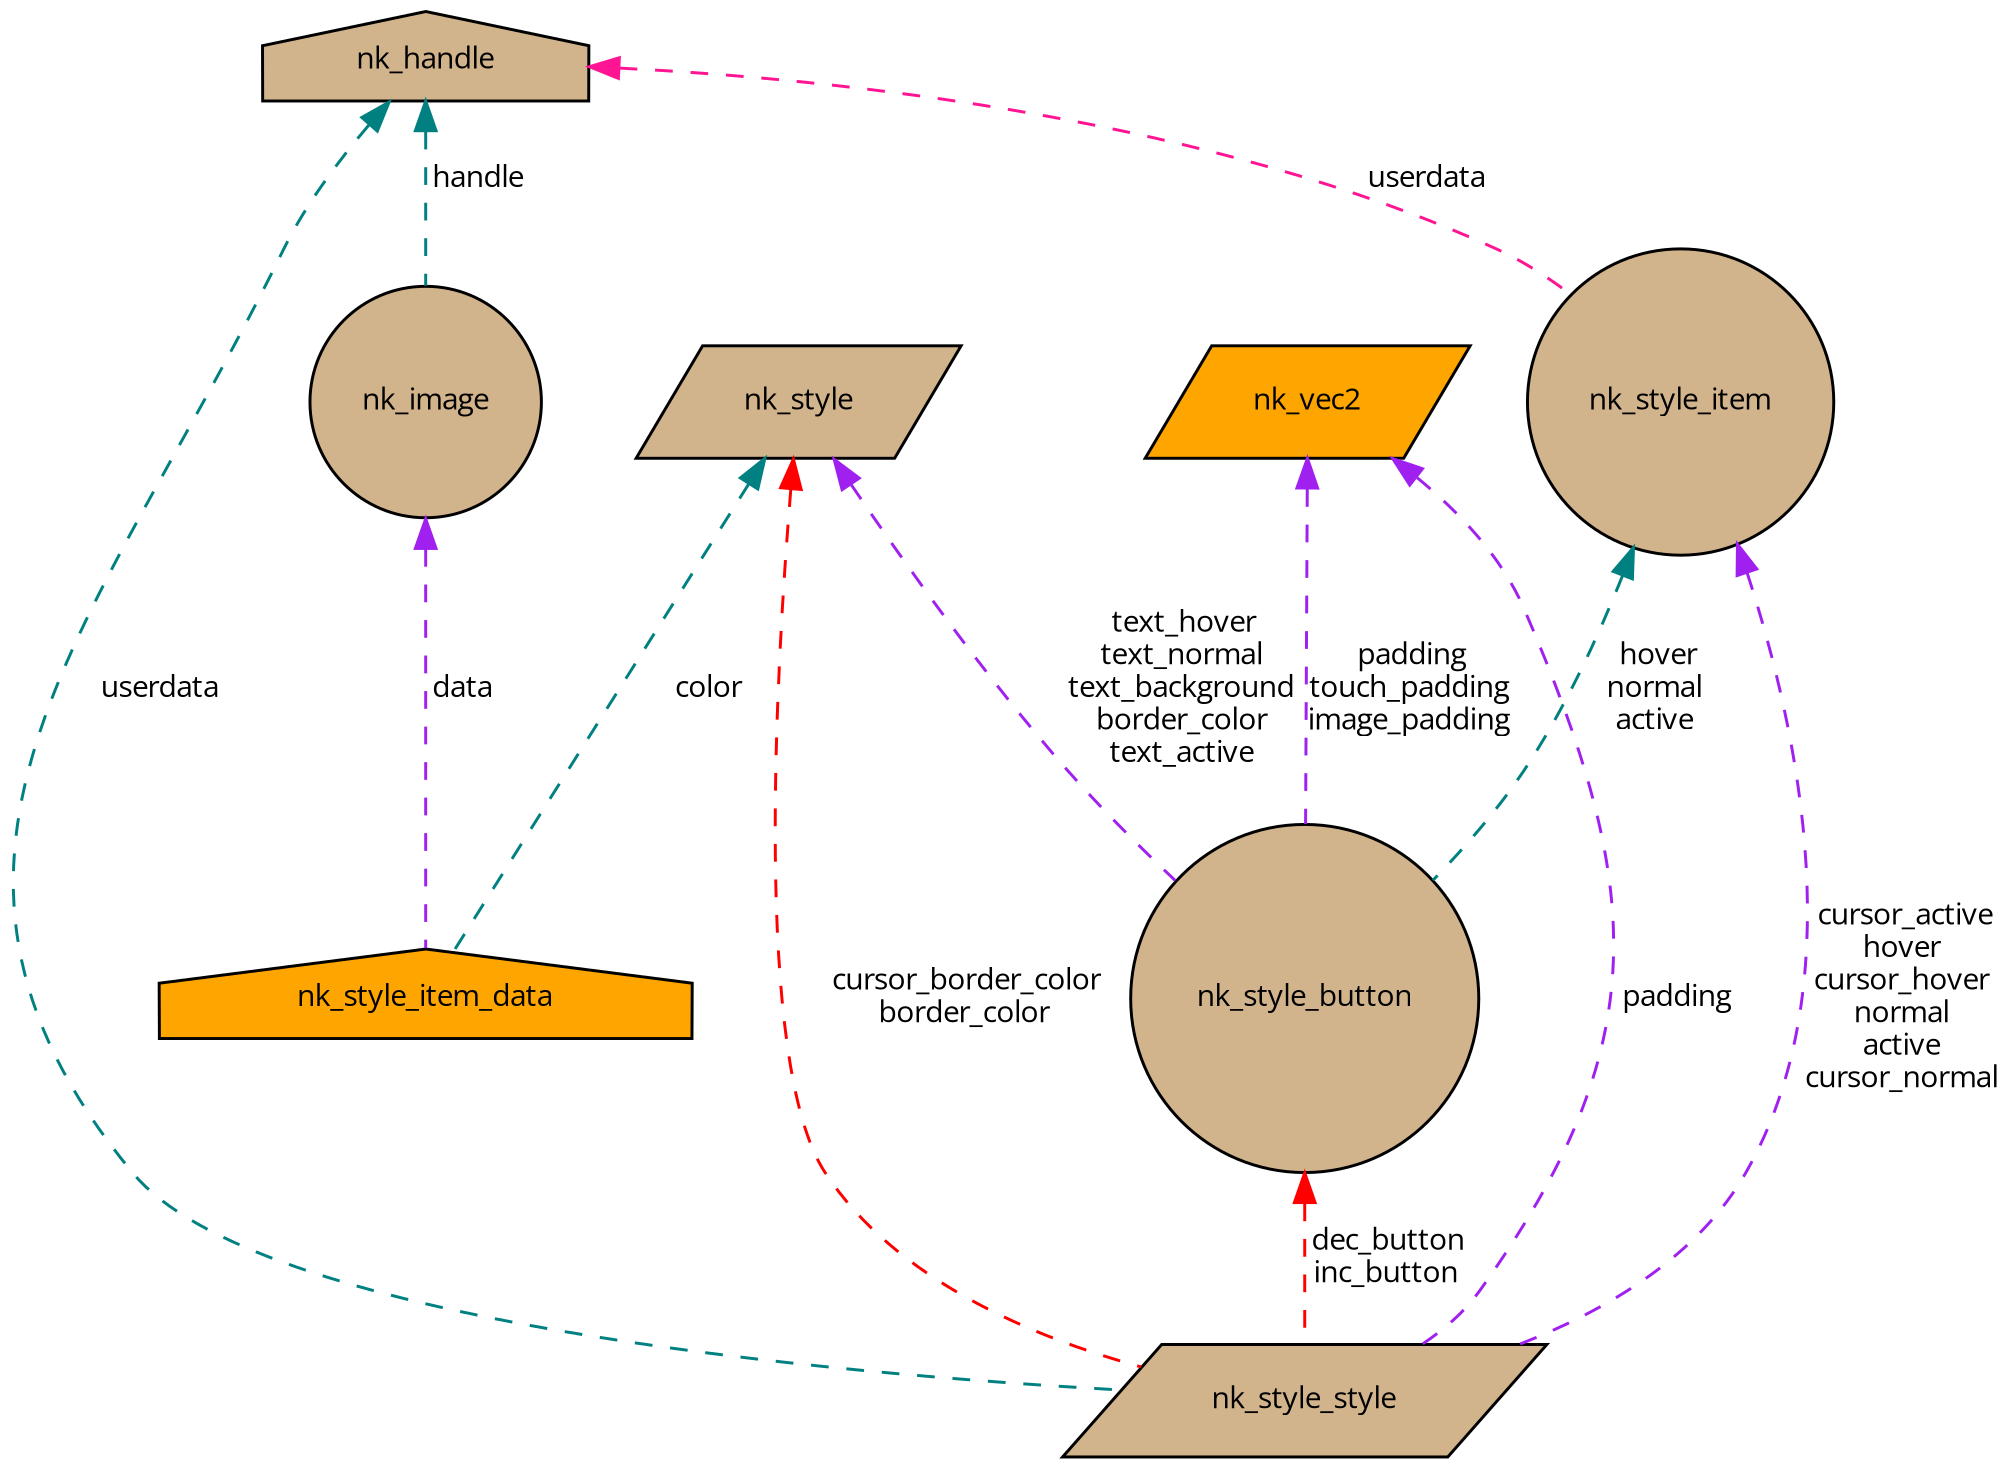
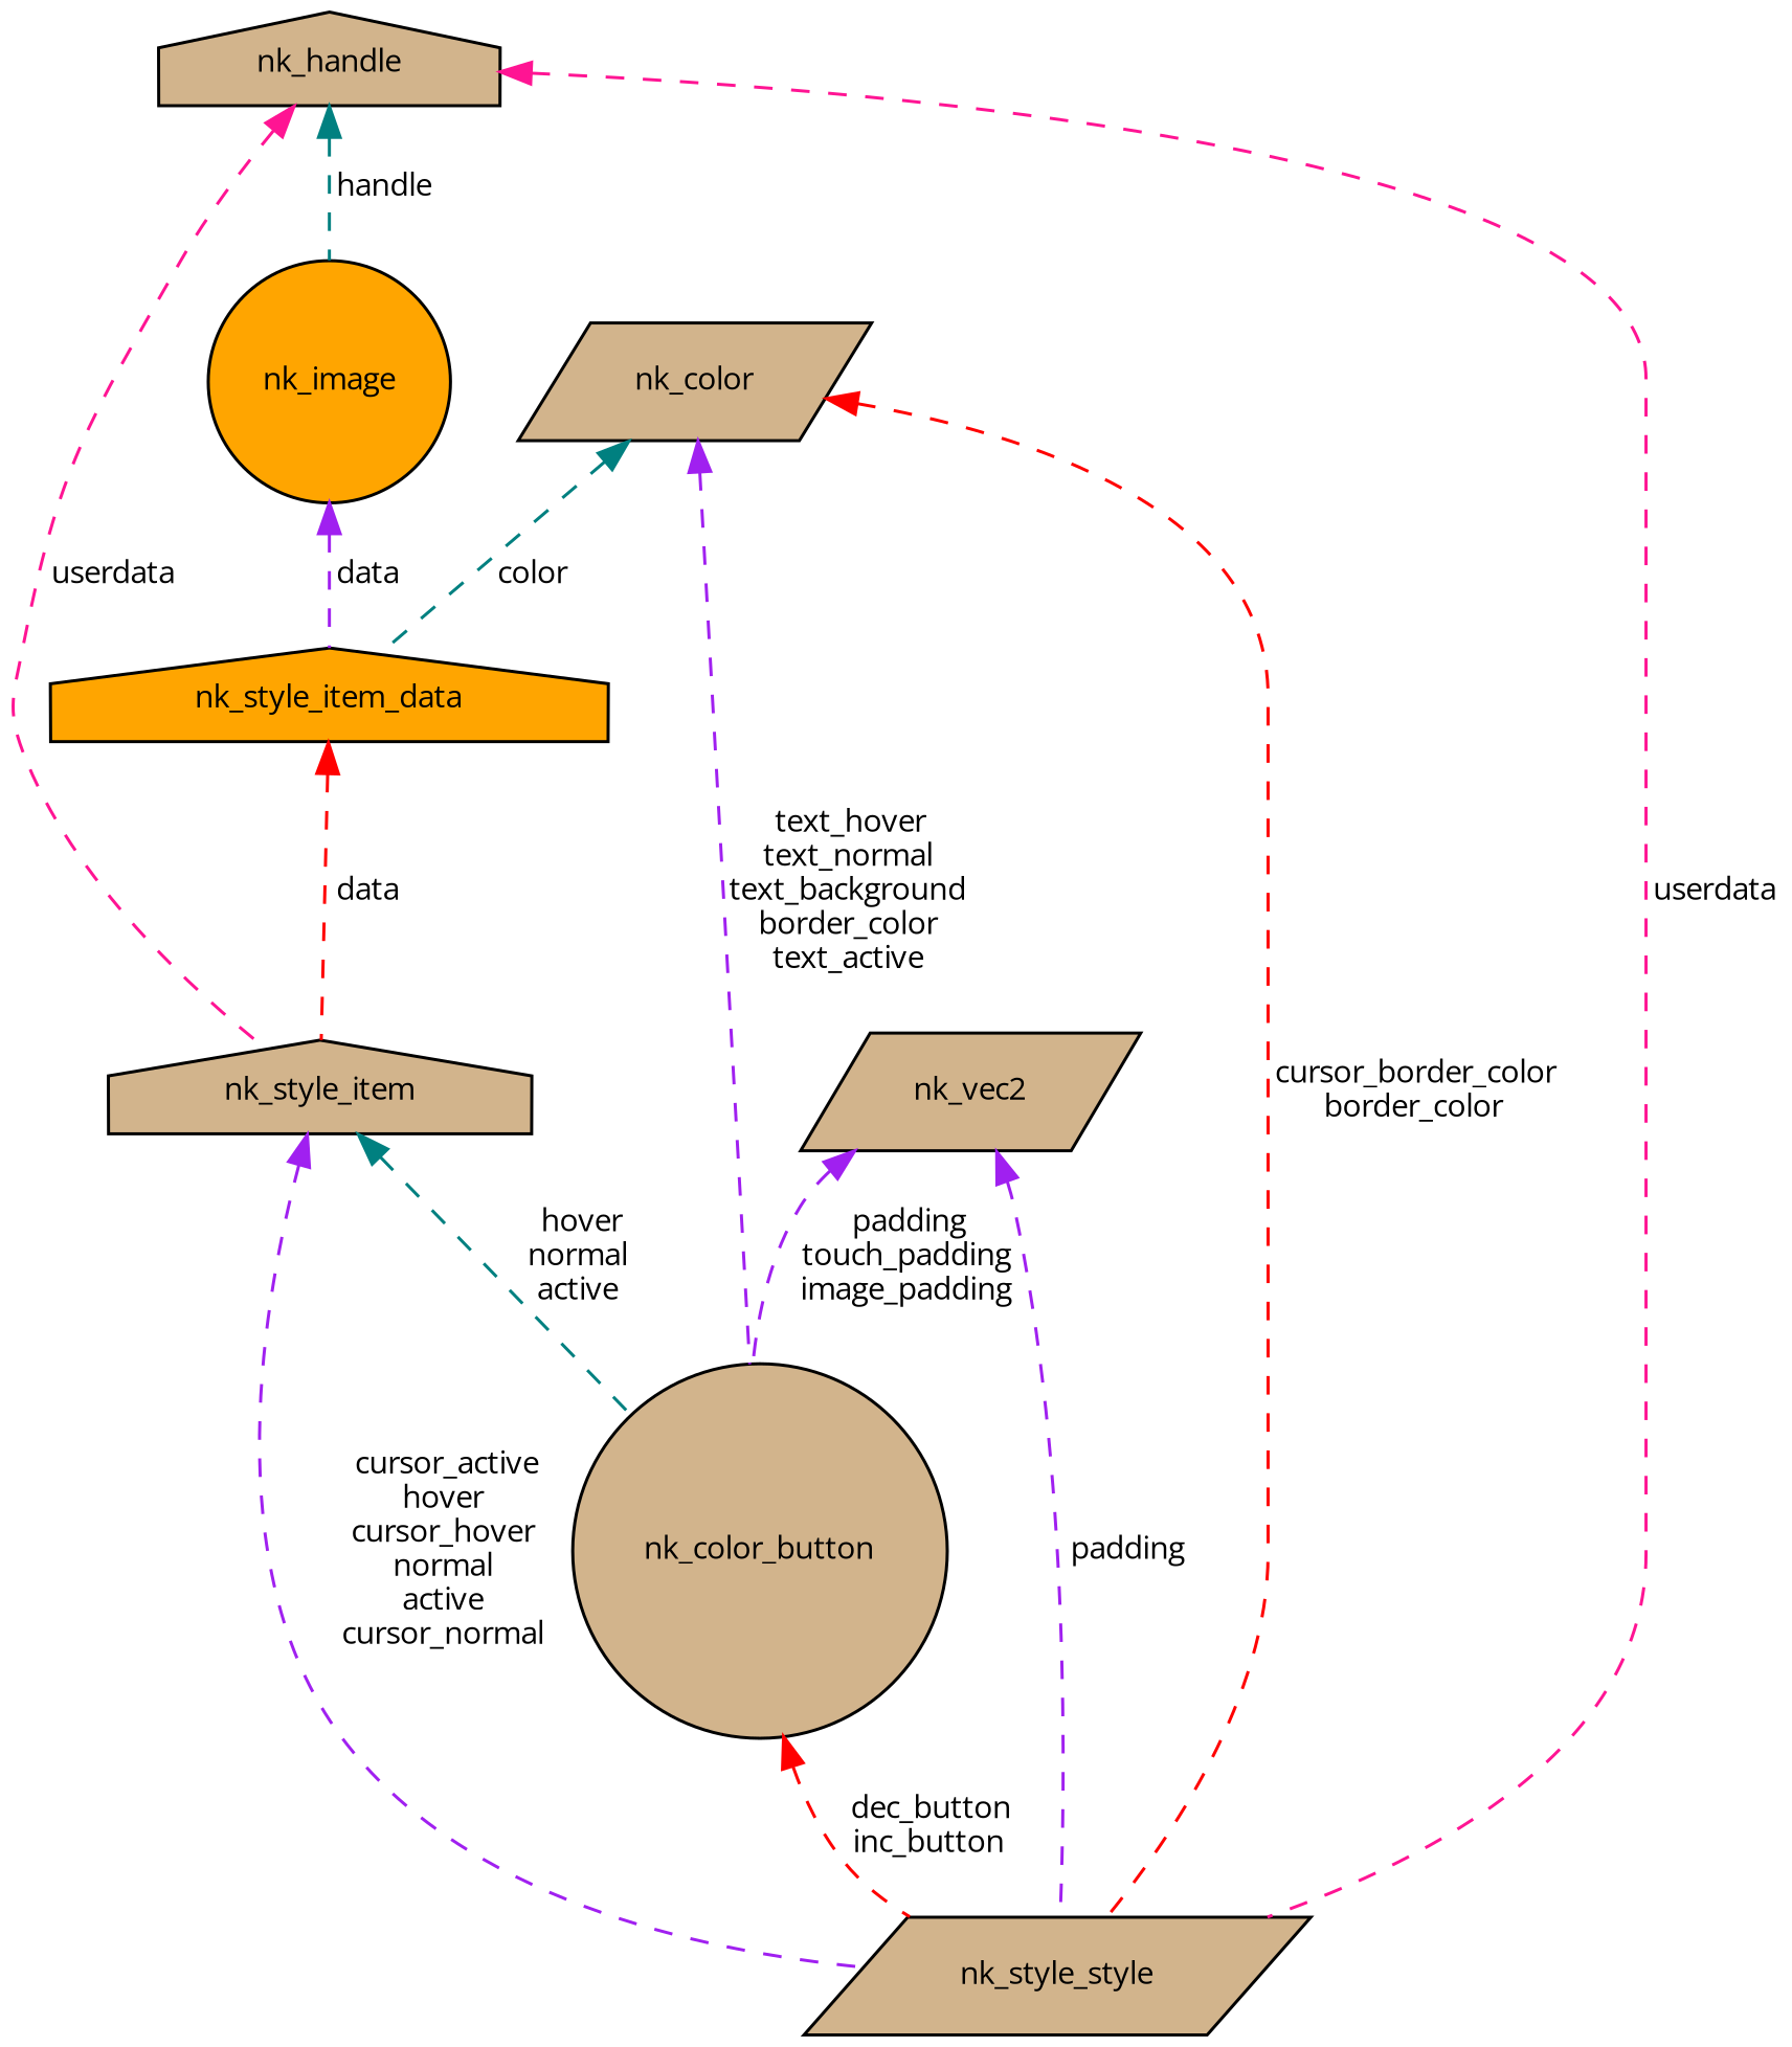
  digraph {
    fontname="Open Sans"
    node [color=black fillcolor=tan fontname="Open Sans" fontsize=10 shape=parallelogram style=filled]
    edge [color=purple dir=back fontname="Open Sans" fontsize=10 labelfontname=Helvetica labelfontsize=10 style=dashed]
    n1 [fontcolor=black height=0.2 label=nk_style_style width=0.4]
-   n2 [height=0.2 label=nk_style_item shape=circle width=0.4]
-   n3 [height=0.2 label=nk_style_button shape=circle width=0.4]
+   n2 [height=0.2 label=nk_style_item shape=house width=0.4]
+   n3 [height=0.2 label=nk_color_button shape=circle width=0.4]
    n4 [fillcolor=orange height=0.2 label=nk_style_item_data shape=house width=0.4]
-   n5 [height=0.2 label=nk_style width=0.4]
-   n6 [height=0.2 label=nk_image shape=circle width=0.4]
+   n5 [height=0.2 label=nk_color width=0.4]
+   n6 [fillcolor=orange height=0.2 label=nk_image shape=circle width=0.4]
    n7 [height=0.2 label=nk_handle shape=house width=0.4]
-   n8 [fillcolor=orange height=0.2 label=nk_vec2 width=0.4]
+   n8 [height=0.2 label=nk_vec2 width=0.4]
    n2 -> n1 [label=" cursor_active\nhover\ncursor_hover\nnormal\nactive\ncursor_normal"]
    n2 -> n3 [color=teal label=" hover\nnormal\nactive"]
    n3 -> n1 [color=red label=" dec_button\ninc_button"]
+   n4 -> n2 [color=red label=" data"]
    n5 -> n1 [color=red label=" cursor_border_color\nborder_color"]
    n5 -> n3 [label=" text_hover\ntext_normal\ntext_background\nborder_color\ntext_active"]
    n5 -> n4 [color=teal label=" color"]
    n6 -> n4 [label=" data"]
-   n7 -> n1 [color=teal label=" userdata"]
+   n7 -> n1 [color=deeppink label=" userdata"]
    n7 -> n2 [color=deeppink label=" userdata"]
    n7 -> n6 [color=teal label=" handle"]
    n8 -> n1 [label=" padding"]
    n8 -> n3 [label=" padding\ntouch_padding\nimage_padding"]
  }
